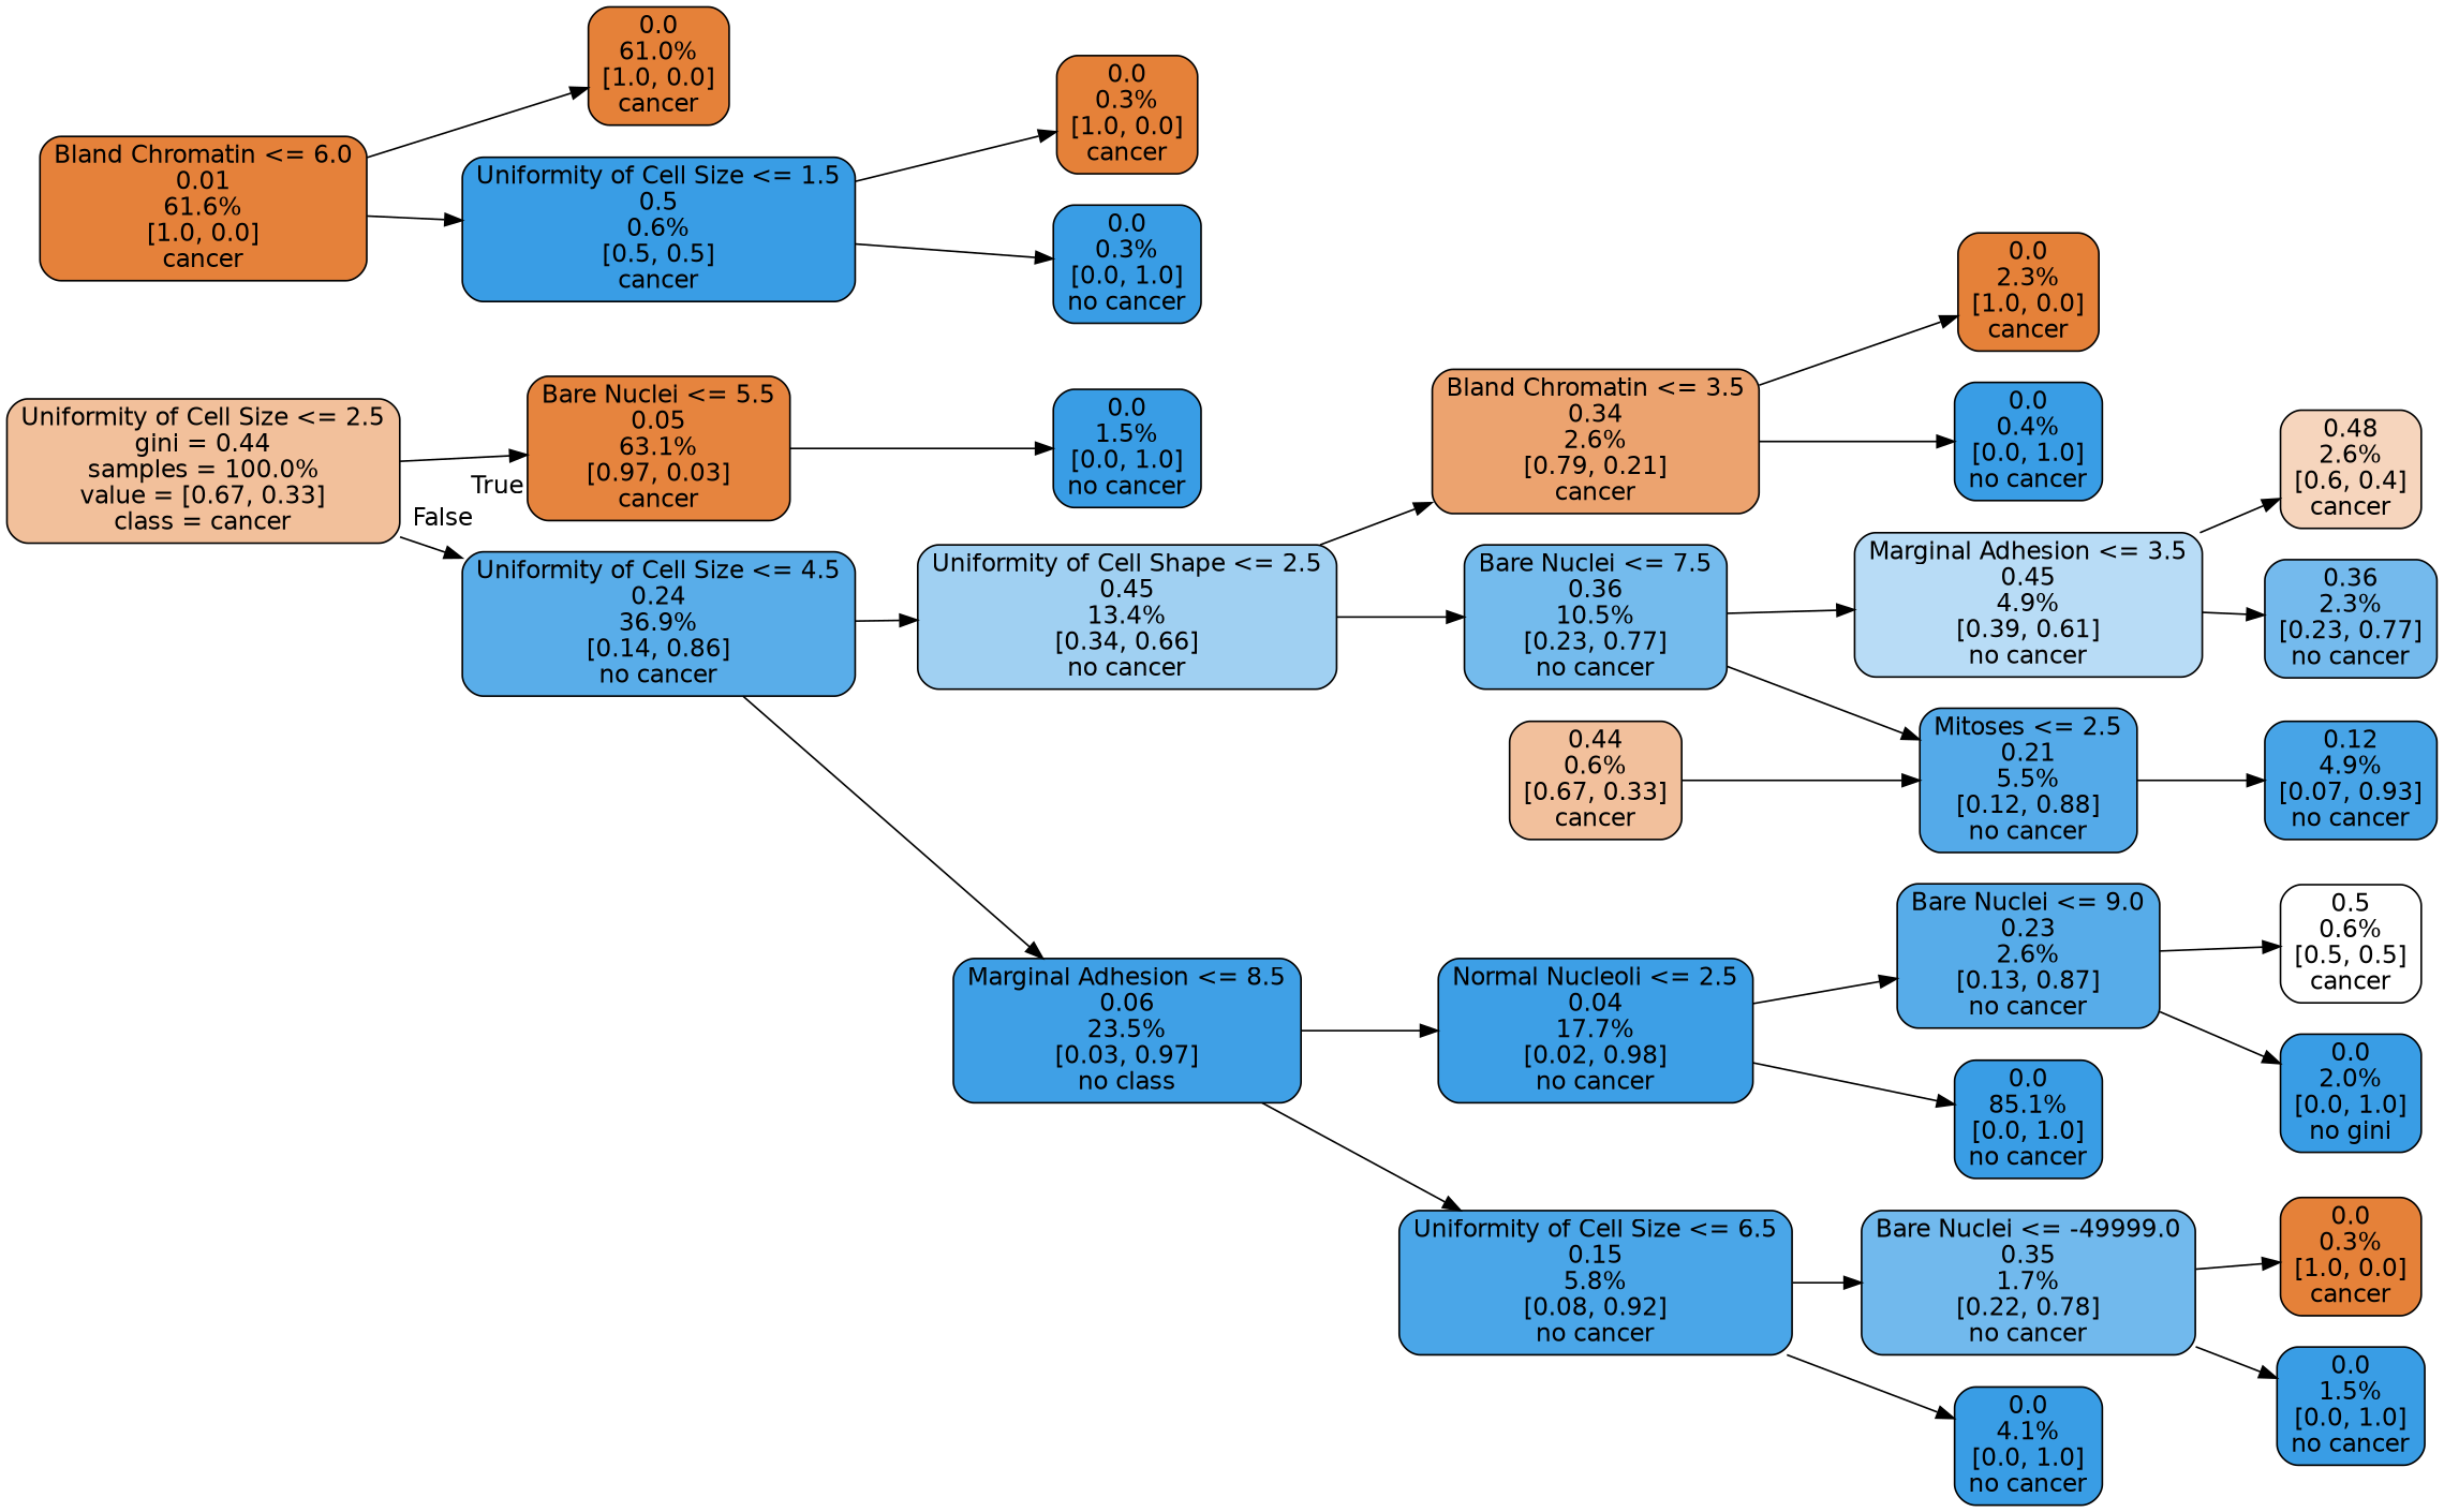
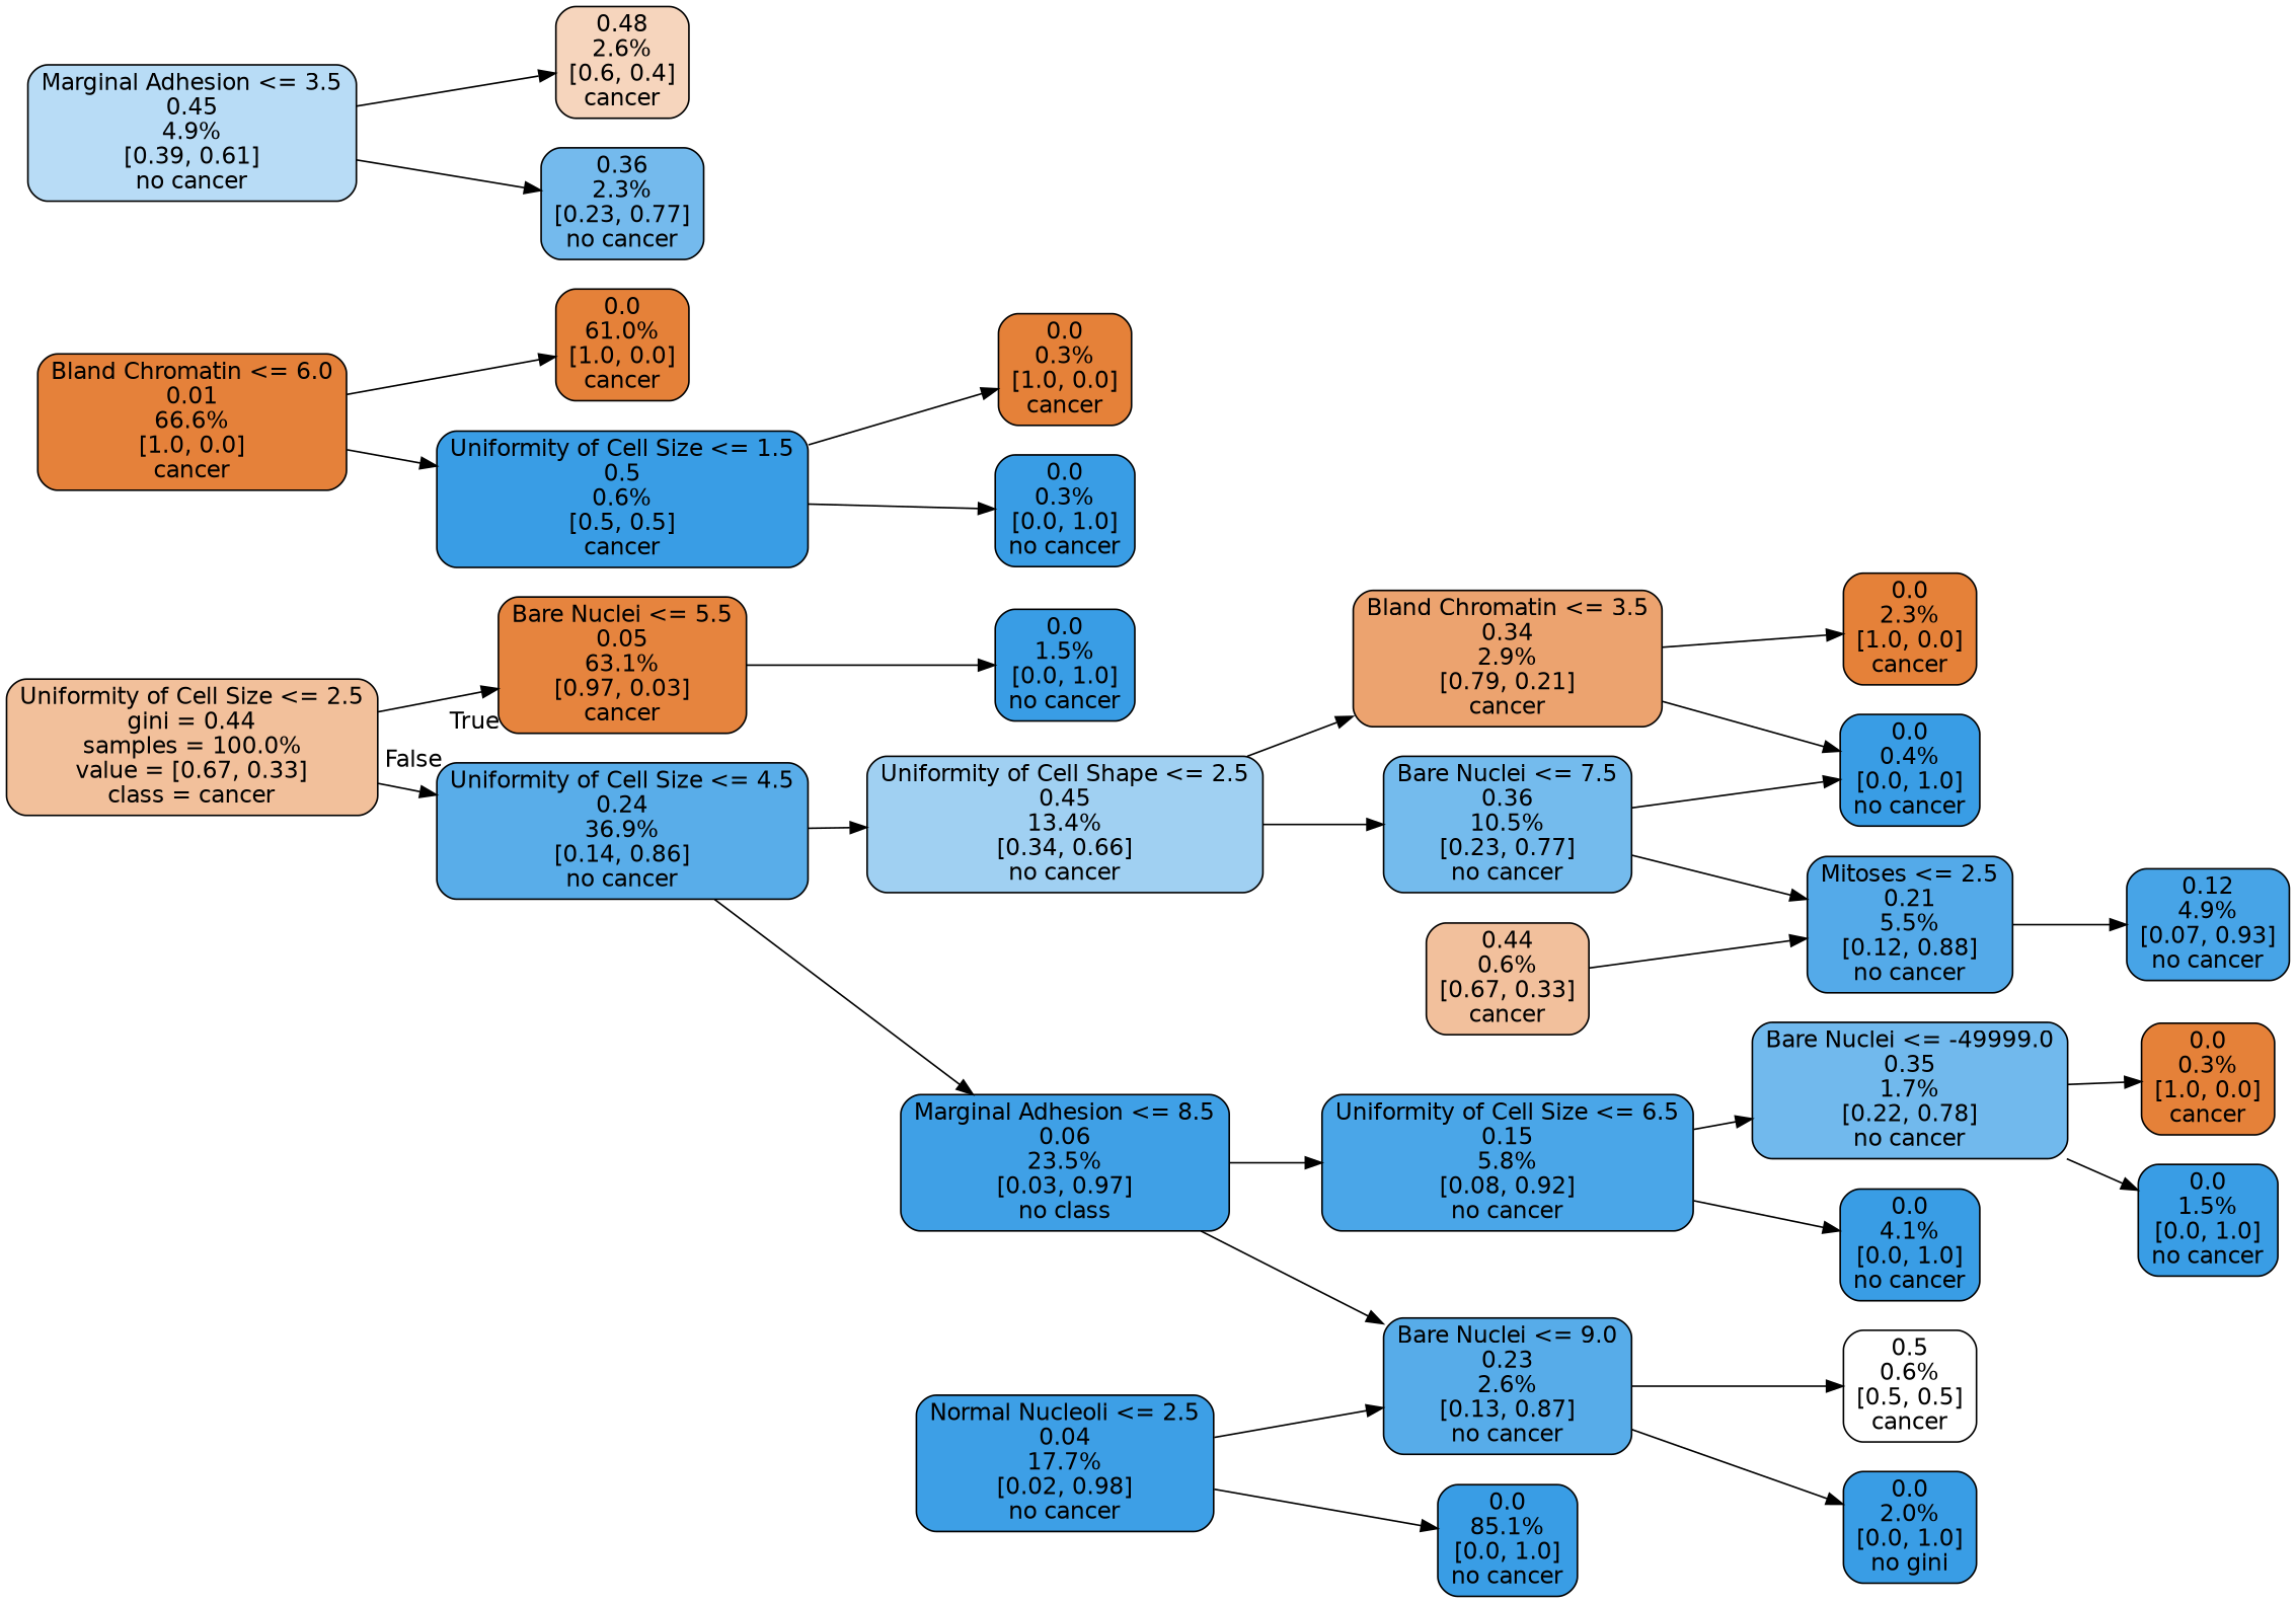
  digraph {
    rankdir=LR
    node [color=black fillcolor="#399de5ff" fontname=helvetica shape=box style="filled, rounded"]
    edge [fontname=helvetica]
    n1 [fillcolor="#e5813980" label="Uniformity of Cell Size <= 2.5\ngini = 0.44\nsamples = 100.0%\nvalue = [0.67, 0.33]\nclass = cancer"]
    n2 [fillcolor="#e58139f8" label="Bare Nuclei <= 5.5\n0.05\n63.1%\n[0.97, 0.03]\ncancer"]
    n3 [fillcolor="#399de5d6" label="Uniformity of Cell Size <= 4.5\n0.24\n36.9%\n[0.14, 0.86]\nno cancer"]
    n4 [label="0.0\n1.5%\n[0.0, 1.0]\nno cancer"]
    n5 [fillcolor="#399de57a" label="Uniformity of Cell Shape <= 2.5\n0.45\n13.4%\n[0.34, 0.66]\nno cancer"]
    n6 [fillcolor="#399de5f7" label="Marginal Adhesion <= 8.5\n0.06\n23.5%\n[0.03, 0.97]\nno class"]
-   n7 [fillcolor="#e58139fe" label="Bland Chromatin <= 6.0\n0.01\n61.6%\n[1.0, 0.0]\ncancer"]
+   n7 [fillcolor="#e58139fe" label="Bland Chromatin <= 6.0\n0.01\n66.6%\n[1.0, 0.0]\ncancer"]
    n8 [fillcolor="#e58139ff" label="0.0\n61.0%\n[1.0, 0.0]\ncancer"]
    n9 [label="Uniformity of Cell Size <= 1.5\n0.5\n0.6%\n[0.5, 0.5]\ncancer"]
    n10 [fillcolor="#e58139ff" label="0.0\n0.3%\n[1.0, 0.0]\ncancer"]
    n11 [label="0.0\n0.3%\n[0.0, 1.0]\nno cancer"]
-   n12 [fillcolor="#e58139b9" label="Bland Chromatin <= 3.5\n0.34\n2.6%\n[0.79, 0.21]\ncancer"]
+   n12 [fillcolor="#e58139b9" label="Bland Chromatin <= 3.5\n0.34\n2.9%\n[0.79, 0.21]\ncancer"]
    n13 [fillcolor="#399de5b2" label="Bare Nuclei <= 7.5\n0.36\n10.5%\n[0.23, 0.77]\nno cancer"]
    n14 [fillcolor="#399de5fa" label="Normal Nucleoli <= 2.5\n0.04\n17.7%\n[0.02, 0.98]\nno cancer"]
    n15 [fillcolor="#399de5e9" label="Uniformity of Cell Size <= 6.5\n0.15\n5.8%\n[0.08, 0.92]\nno cancer"]
    n16 [fillcolor="#e58139ff" label="0.0\n2.3%\n[1.0, 0.0]\ncancer"]
    n17 [label="0.0\n0.4%\n[0.0, 1.0]\nno cancer"]
    n18 [fillcolor="#399de55b" label="Marginal Adhesion <= 3.5\n0.45\n4.9%\n[0.39, 0.61]\nno cancer"]
    n19 [fillcolor="#399de5dc" label="Mitoses <= 2.5\n0.21\n5.5%\n[0.12, 0.88]\nno cancer"]
    n20 [fillcolor="#e5813955" label="0.48\n2.6%\n[0.6, 0.4]\ncancer"]
    n21 [fillcolor="#399de5b3" label="0.36\n2.3%\n[0.23, 0.77]\nno cancer"]
    n22 [fillcolor="#399de5ed" label="0.12\n4.9%\n[0.07, 0.93]\nno cancer"]
    n23 [fillcolor="#e581397f" label="0.44\n0.6%\n[0.67, 0.33]\ncancer"]
    n24 [fillcolor="#399de5d8" label="Bare Nuclei <= 9.0\n0.23\n2.6%\n[0.13, 0.87]\nno cancer"]
    n25 [label="0.0\n85.1%\n[0.0, 1.0]\nno cancer"]
    n26 [fillcolor="#399de5b6" label="Bare Nuclei <= -49999.0\n0.35\n1.7%\n[0.22, 0.78]\nno cancer"]
    n27 [label="0.0\n4.1%\n[0.0, 1.0]\nno cancer"]
    n28 [fillcolor="#e5813900" label="0.5\n0.6%\n[0.5, 0.5]\ncancer"]
    n29 [label="0.0\n2.0%\n[0.0, 1.0]\nno gini"]
    n30 [fillcolor="#e58139ff" label="0.0\n0.3%\n[1.0, 0.0]\ncancer"]
    n31 [label="0.0\n1.5%\n[0.0, 1.0]\nno cancer"]
    n1 -> n2 [headlabel=True labelangle=45 labeldistance=2.5]
    n1 -> n3 [headlabel=False labelangle=-45 labeldistance=2.5]
    n2 -> n4
    n3 -> n5
    n3 -> n6
    n5 -> n12
    n5 -> n13
-   n6 -> n14
+   n6 -> n24
    n6 -> n15
    n7 -> n8
    n7 -> n9
    n9 -> n10
    n9 -> n11
    n12 -> n16
    n12 -> n17
-   n13 -> n18
+   n13 -> n17
    n13 -> n19
    n14 -> n24
    n14 -> n25
    n15 -> n26
    n15 -> n27
    n18 -> n20
    n18 -> n21
    n19 -> n22
    n23 -> n19
    n24 -> n28
    n24 -> n29
    n26 -> n30
    n26 -> n31
  }
